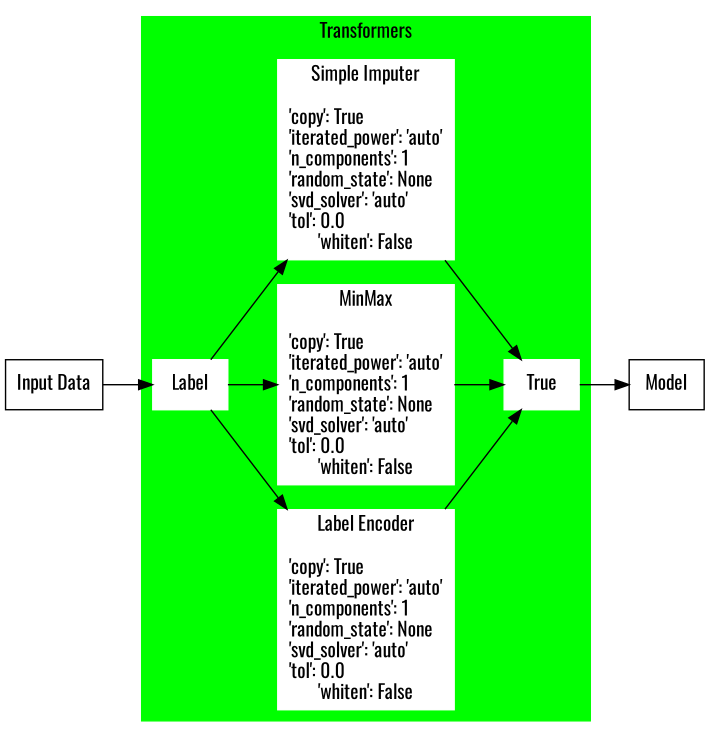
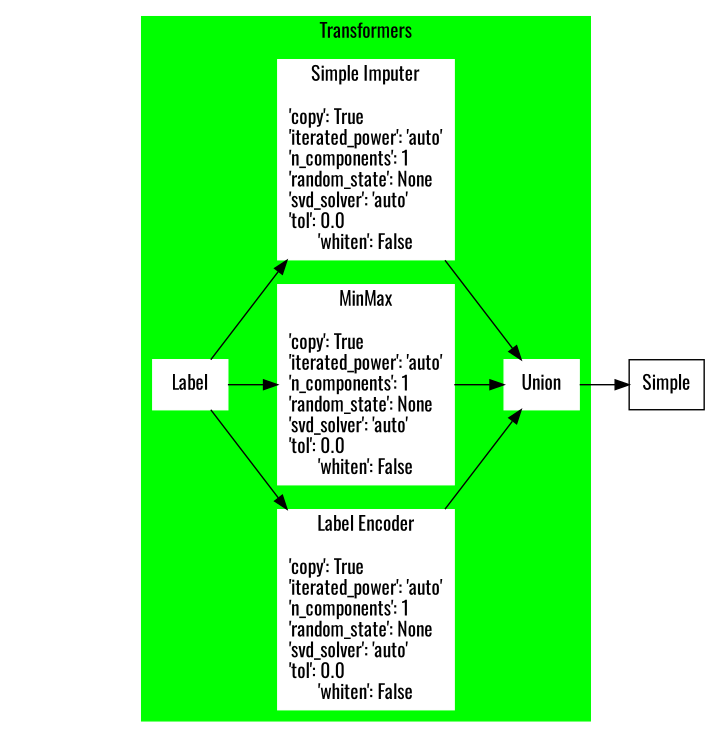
  digraph {
    fontname=Oswald
    rankdir=LR
    node [color=white fontname=Oswald shape=box style=filled]
    edge [fontname=Oswald]
    n1 [label=Label]
    n2 [label="Label Encoder\n\n'copy': True\l'iterated_power': 'auto'\l'n_components': 1\l'random_state': None\l'svd_solver': 'auto'\l'tol': 0.0\l'whiten': False"]
    n3 [label="MinMax\n\n'copy': True\l'iterated_power': 'auto'\l'n_components': 1\l'random_state': None\l'svd_solver': 'auto'\l'tol': 0.0\l'whiten': False"]
    n4 [label="Simple Imputer\n\n'copy': True\l'iterated_power': 'auto'\l'n_components': 1\l'random_state': None\l'svd_solver': 'auto'\l'tol': 0.0\l'whiten': False"]
-   n5 [label=True]
-   n6 [label=Model color="" style=""]
-   n7 [label="Input Data" color="" style=""]
+   n5 [label=Union]
+   n6 [label=Simple color="" style=""]
    subgraph cluster_1 {
      color=green
      label=Transformers
      style=filled
      n1
      n2
      n3
      n4
      n5
    }
    n1 -> n2
    n1 -> n3
    n1 -> n4
    n2 -> n5
    n3 -> n5
    n4 -> n5
    n5 -> n6
-   n7 -> n1
  }
